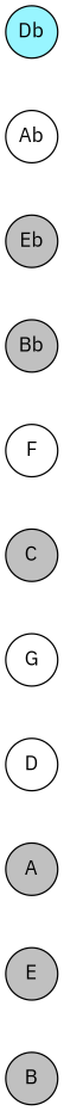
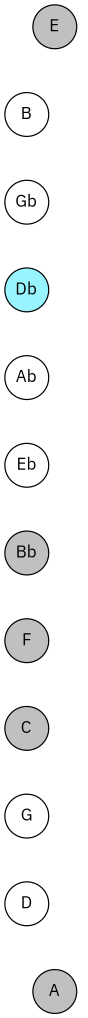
  graph {
    fontname="IBM Plex Sans"
    mindist=.1
    node [fillcolor=gray fontname="IBM Plex Sans" margin=0 shape=circle style=filled]
    edge [fontname="IBM Plex Sans" style=invis]
    E
-   B
+   B [fillcolor=white]
+   Gb [fillcolor=white]
    Db [fillcolor=cadetblue1]
    Ab [fillcolor=white]
-   Eb
+   Eb [fillcolor=white]
    Bb
-   F [fillcolor=white]
+   F
    C
    G [fillcolor=white]
    D [fillcolor=white]
    A
    subgraph sub_1 {
      E
      B
+     Gb
      Db
      Ab
      Eb
      Bb
      F
      C
      G
      D
      A
    }
    E -- B
+   B -- Gb
+   Gb -- Db
    Db -- Ab
    Ab -- Eb
    Eb -- Bb
    Bb -- F
    F -- C
    C -- G
    G -- D
    D -- A
    A -- E
  }
